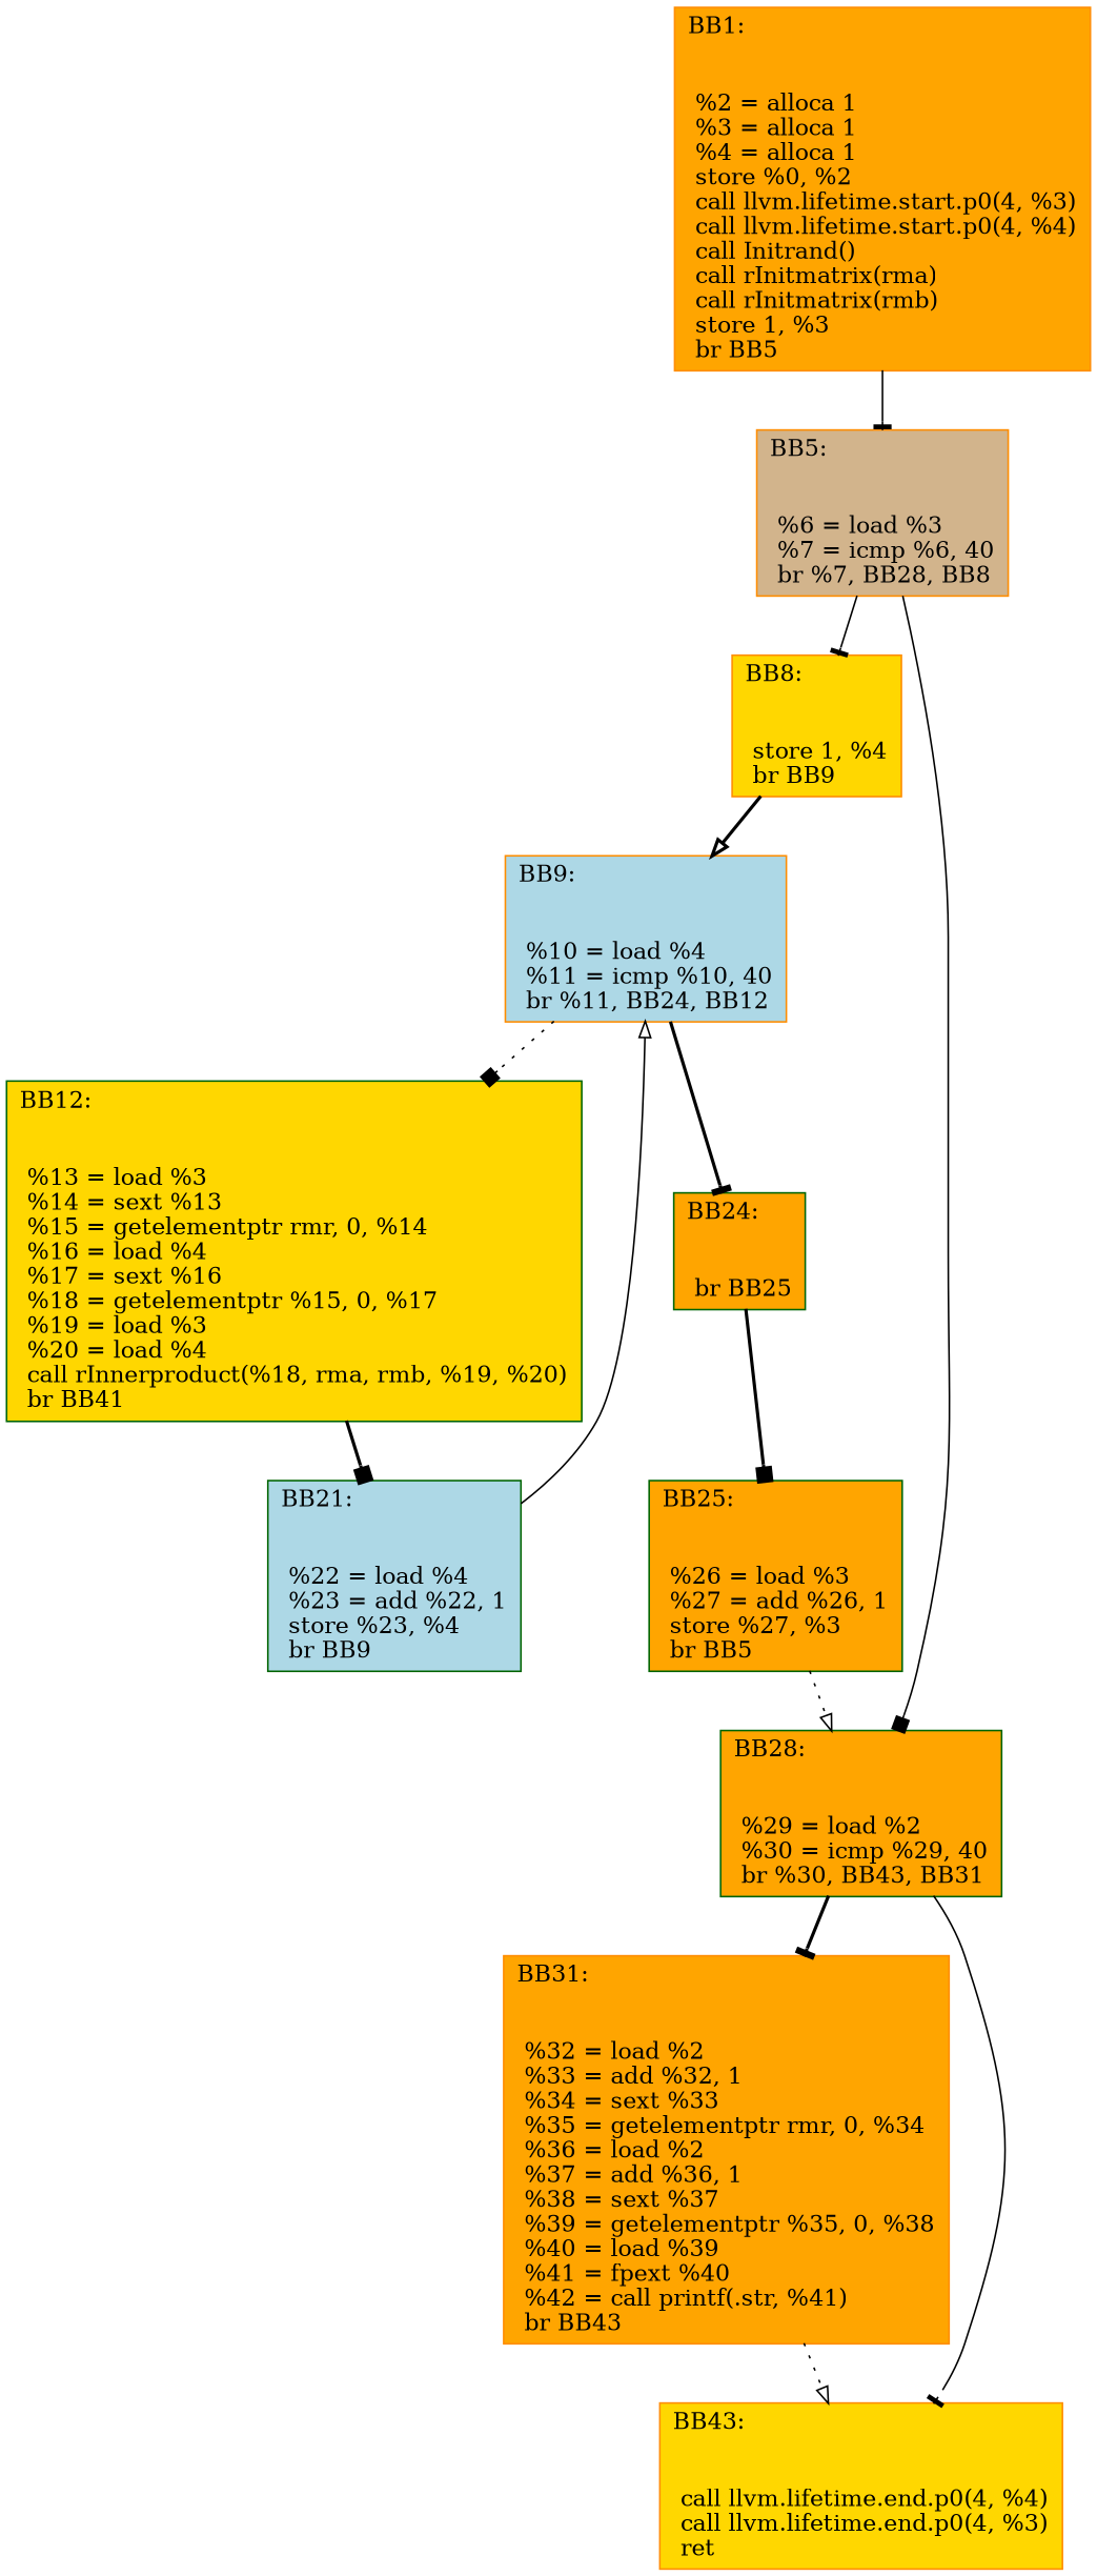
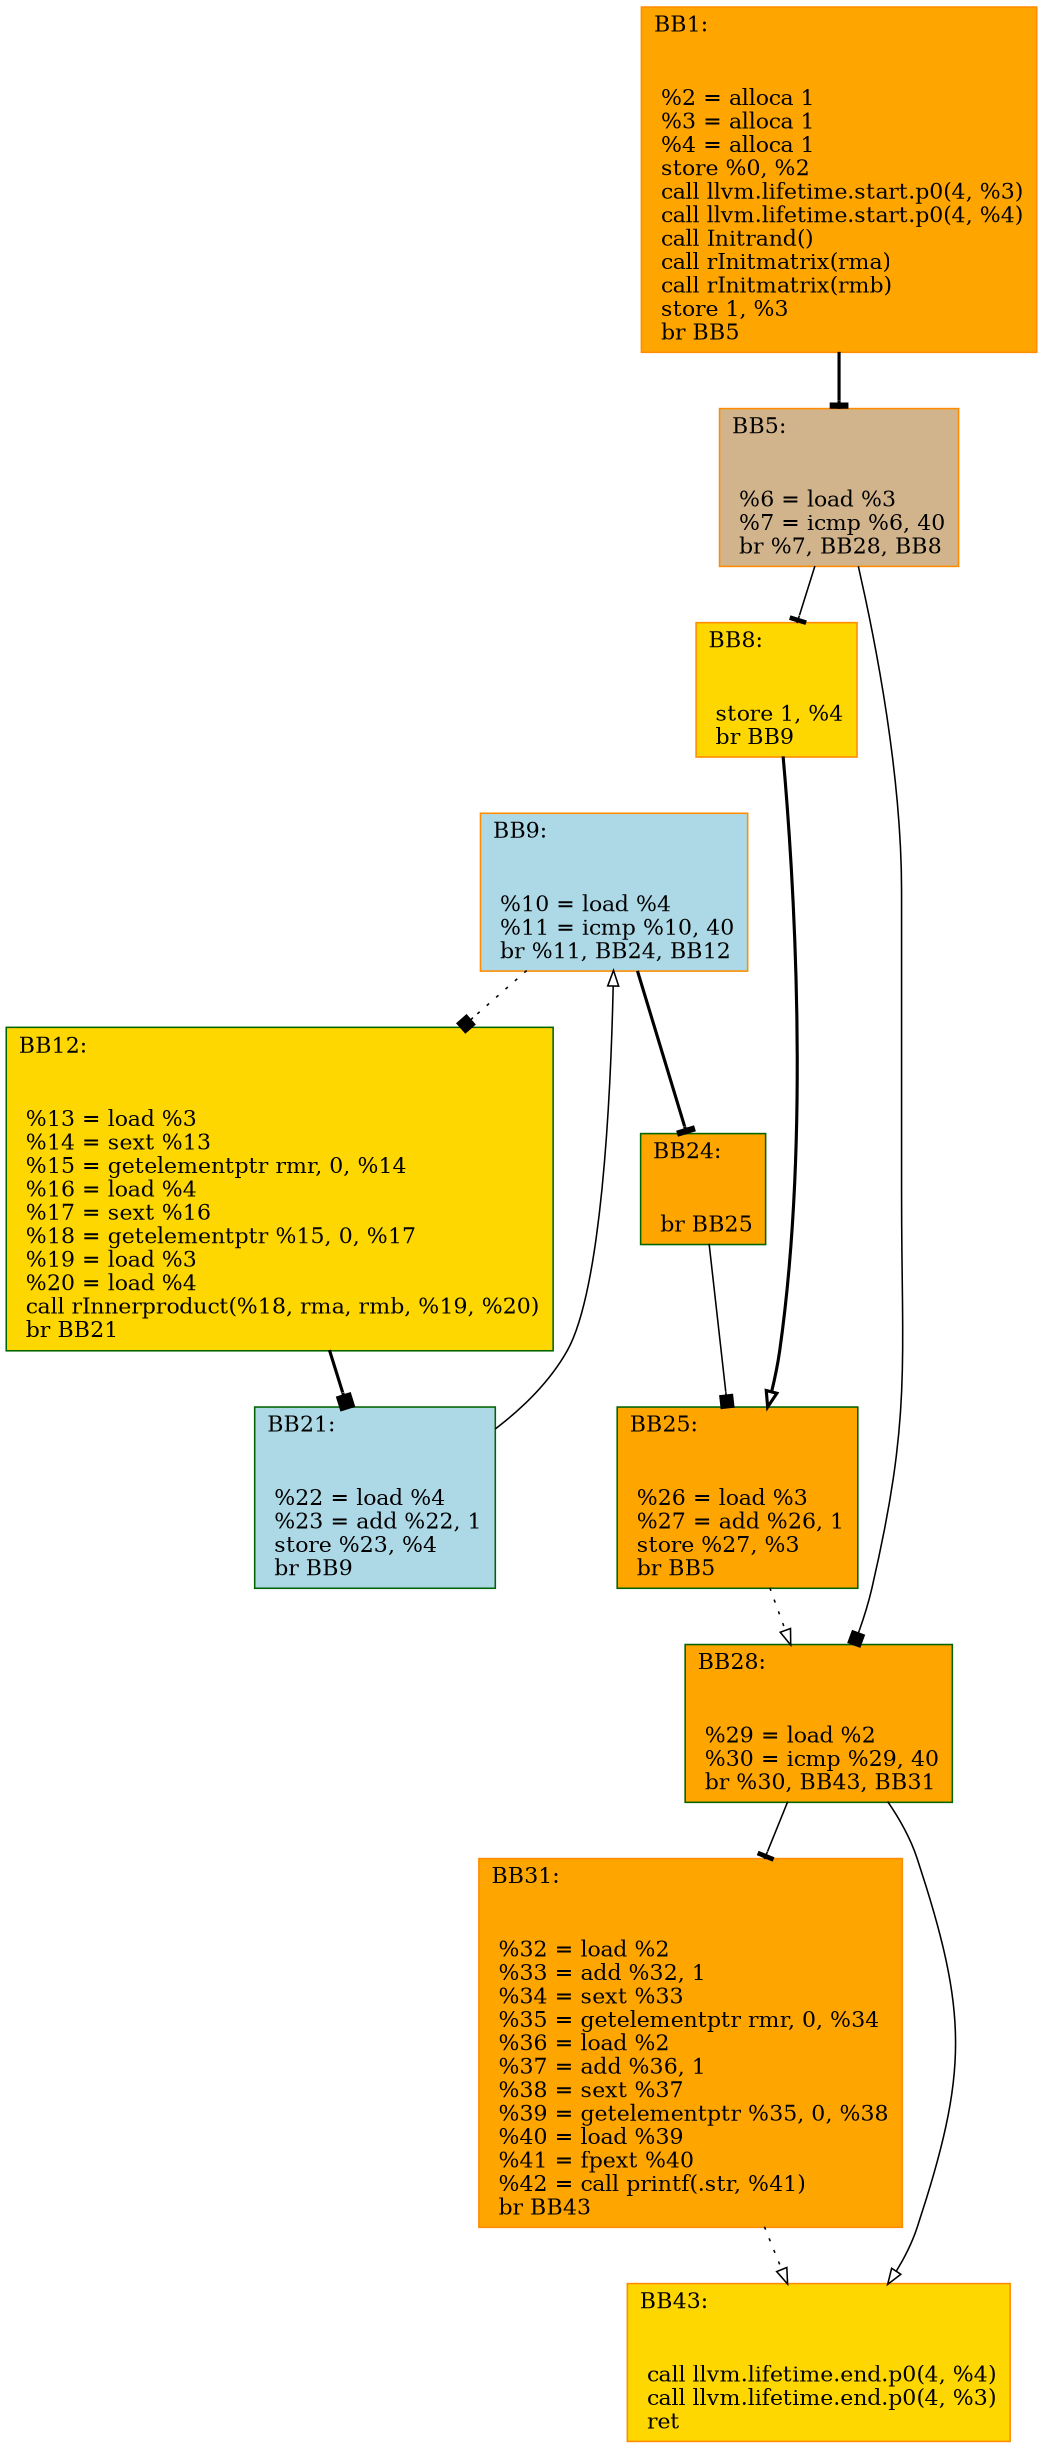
  digraph {
    node [color=darkorange fillcolor=orange shape=record style=filled]
    edge [arrowhead=onormal style=bold]
    n1 [label="{BB1:\l\l\n	 %2 = alloca  1\l	 %3 = alloca  1\l	 %4 = alloca  1\l	 store  %0,  %2\l	 call llvm.lifetime.start.p0(4, %3)\l	 call llvm.lifetime.start.p0(4, %4)\l	 call Initrand()\l	 call rInitmatrix(rma)\l	 call rInitmatrix(rmb)\l	 store  1,  %3\l	 br BB5\l	}"]
    n2 [fillcolor=tan label="{BB5:\l\l\n	 %6 = load  %3\l	 %7 = icmp  %6,  40\l	 br %7, BB28, BB8\l	}"]
    n3 [fillcolor=gold label="{BB8:\l\l\n	 store  1,  %4\l	 br BB9\l	}"]
    n4 [color=darkgreen label="{BB28:\l\l\n	 %29 = load  %2\l	 %30 = icmp  %29,  40\l	 br %30, BB43, BB31\l	}"]
    n5 [fillcolor=lightblue label="{BB9:\l\l\n	 %10 = load  %4\l	 %11 = icmp  %10,  40\l	 br %11, BB24, BB12\l	}"]
    n6 [label="{BB31:\l\l\n	 %32 = load  %2\l	 %33 = add  %32,  1\l	 %34 = sext  %33\l	 %35 = getelementptr  rmr,  0,  %34\l	 %36 = load  %2\l	 %37 = add  %36,  1\l	 %38 = sext  %37\l	 %39 = getelementptr  %35,  0,  %38\l	 %40 = load  %39\l	 %41 = fpext  %40\l	 %42 = call printf(.str, %41)\l	 br BB43\l	}"]
    n7 [fillcolor=gold label="{BB43:\l\l\n	 call llvm.lifetime.end.p0(4, %4)\l	 call llvm.lifetime.end.p0(4, %3)\l	 ret \l	}"]
-   n8 [color=darkgreen fillcolor=gold label="{BB12:\l\l\n	 %13 = load  %3\l	 %14 = sext  %13\l	 %15 = getelementptr  rmr,  0,  %14\l	 %16 = load  %4\l	 %17 = sext  %16\l	 %18 = getelementptr  %15,  0,  %17\l	 %19 = load  %3\l	 %20 = load  %4\l	 call rInnerproduct(%18, rma, rmb, %19, %20)\l	 br BB41\l	}"]
+   n8 [color=darkgreen fillcolor=gold label="{BB12:\l\l\n	 %13 = load  %3\l	 %14 = sext  %13\l	 %15 = getelementptr  rmr,  0,  %14\l	 %16 = load  %4\l	 %17 = sext  %16\l	 %18 = getelementptr  %15,  0,  %17\l	 %19 = load  %3\l	 %20 = load  %4\l	 call rInnerproduct(%18, rma, rmb, %19, %20)\l	 br BB21\l	}"]
    n9 [color=darkgreen label="{BB24:\l\l\n	 br BB25\l	}"]
    n10 [color=darkgreen fillcolor=lightblue label="{BB21:\l\l\n	 %22 = load  %4\l	 %23 = add  %22,  1\l	 store  %23,  %4\l	 br BB9\l	}"]
    n11 [color=darkgreen label="{BB25:\l\l\n	 %26 = load  %3\l	 %27 = add  %26,  1\l	 store  %27,  %3\l	 br BB5\l	}"]
-   n1 -> n2 [arrowhead=tee style=solid]
+   n1 -> n2 [arrowhead=tee]
    n2 -> n3 [arrowhead=tee style=solid]
    n2 -> n4 [arrowhead=box style=solid]
-   n3 -> n5
-   n4 -> n6 [arrowhead=tee]
-   n4 -> n7 [arrowhead=tee style=solid]
+   n3 -> n11
+   n4 -> n6 [arrowhead=tee style=solid]
+   n4 -> n7 [style=solid]
    n5 -> n8 [arrowhead=box style=dotted]
    n5 -> n9 [arrowhead=tee]
    n6 -> n7 [style=dotted]
    n8 -> n10 [arrowhead=box]
-   n9 -> n11 [arrowhead=box]
+   n9 -> n11 [arrowhead=box style=solid]
    n10 -> n5 [style=solid]
    n11 -> n4 [style=dotted]
  }
